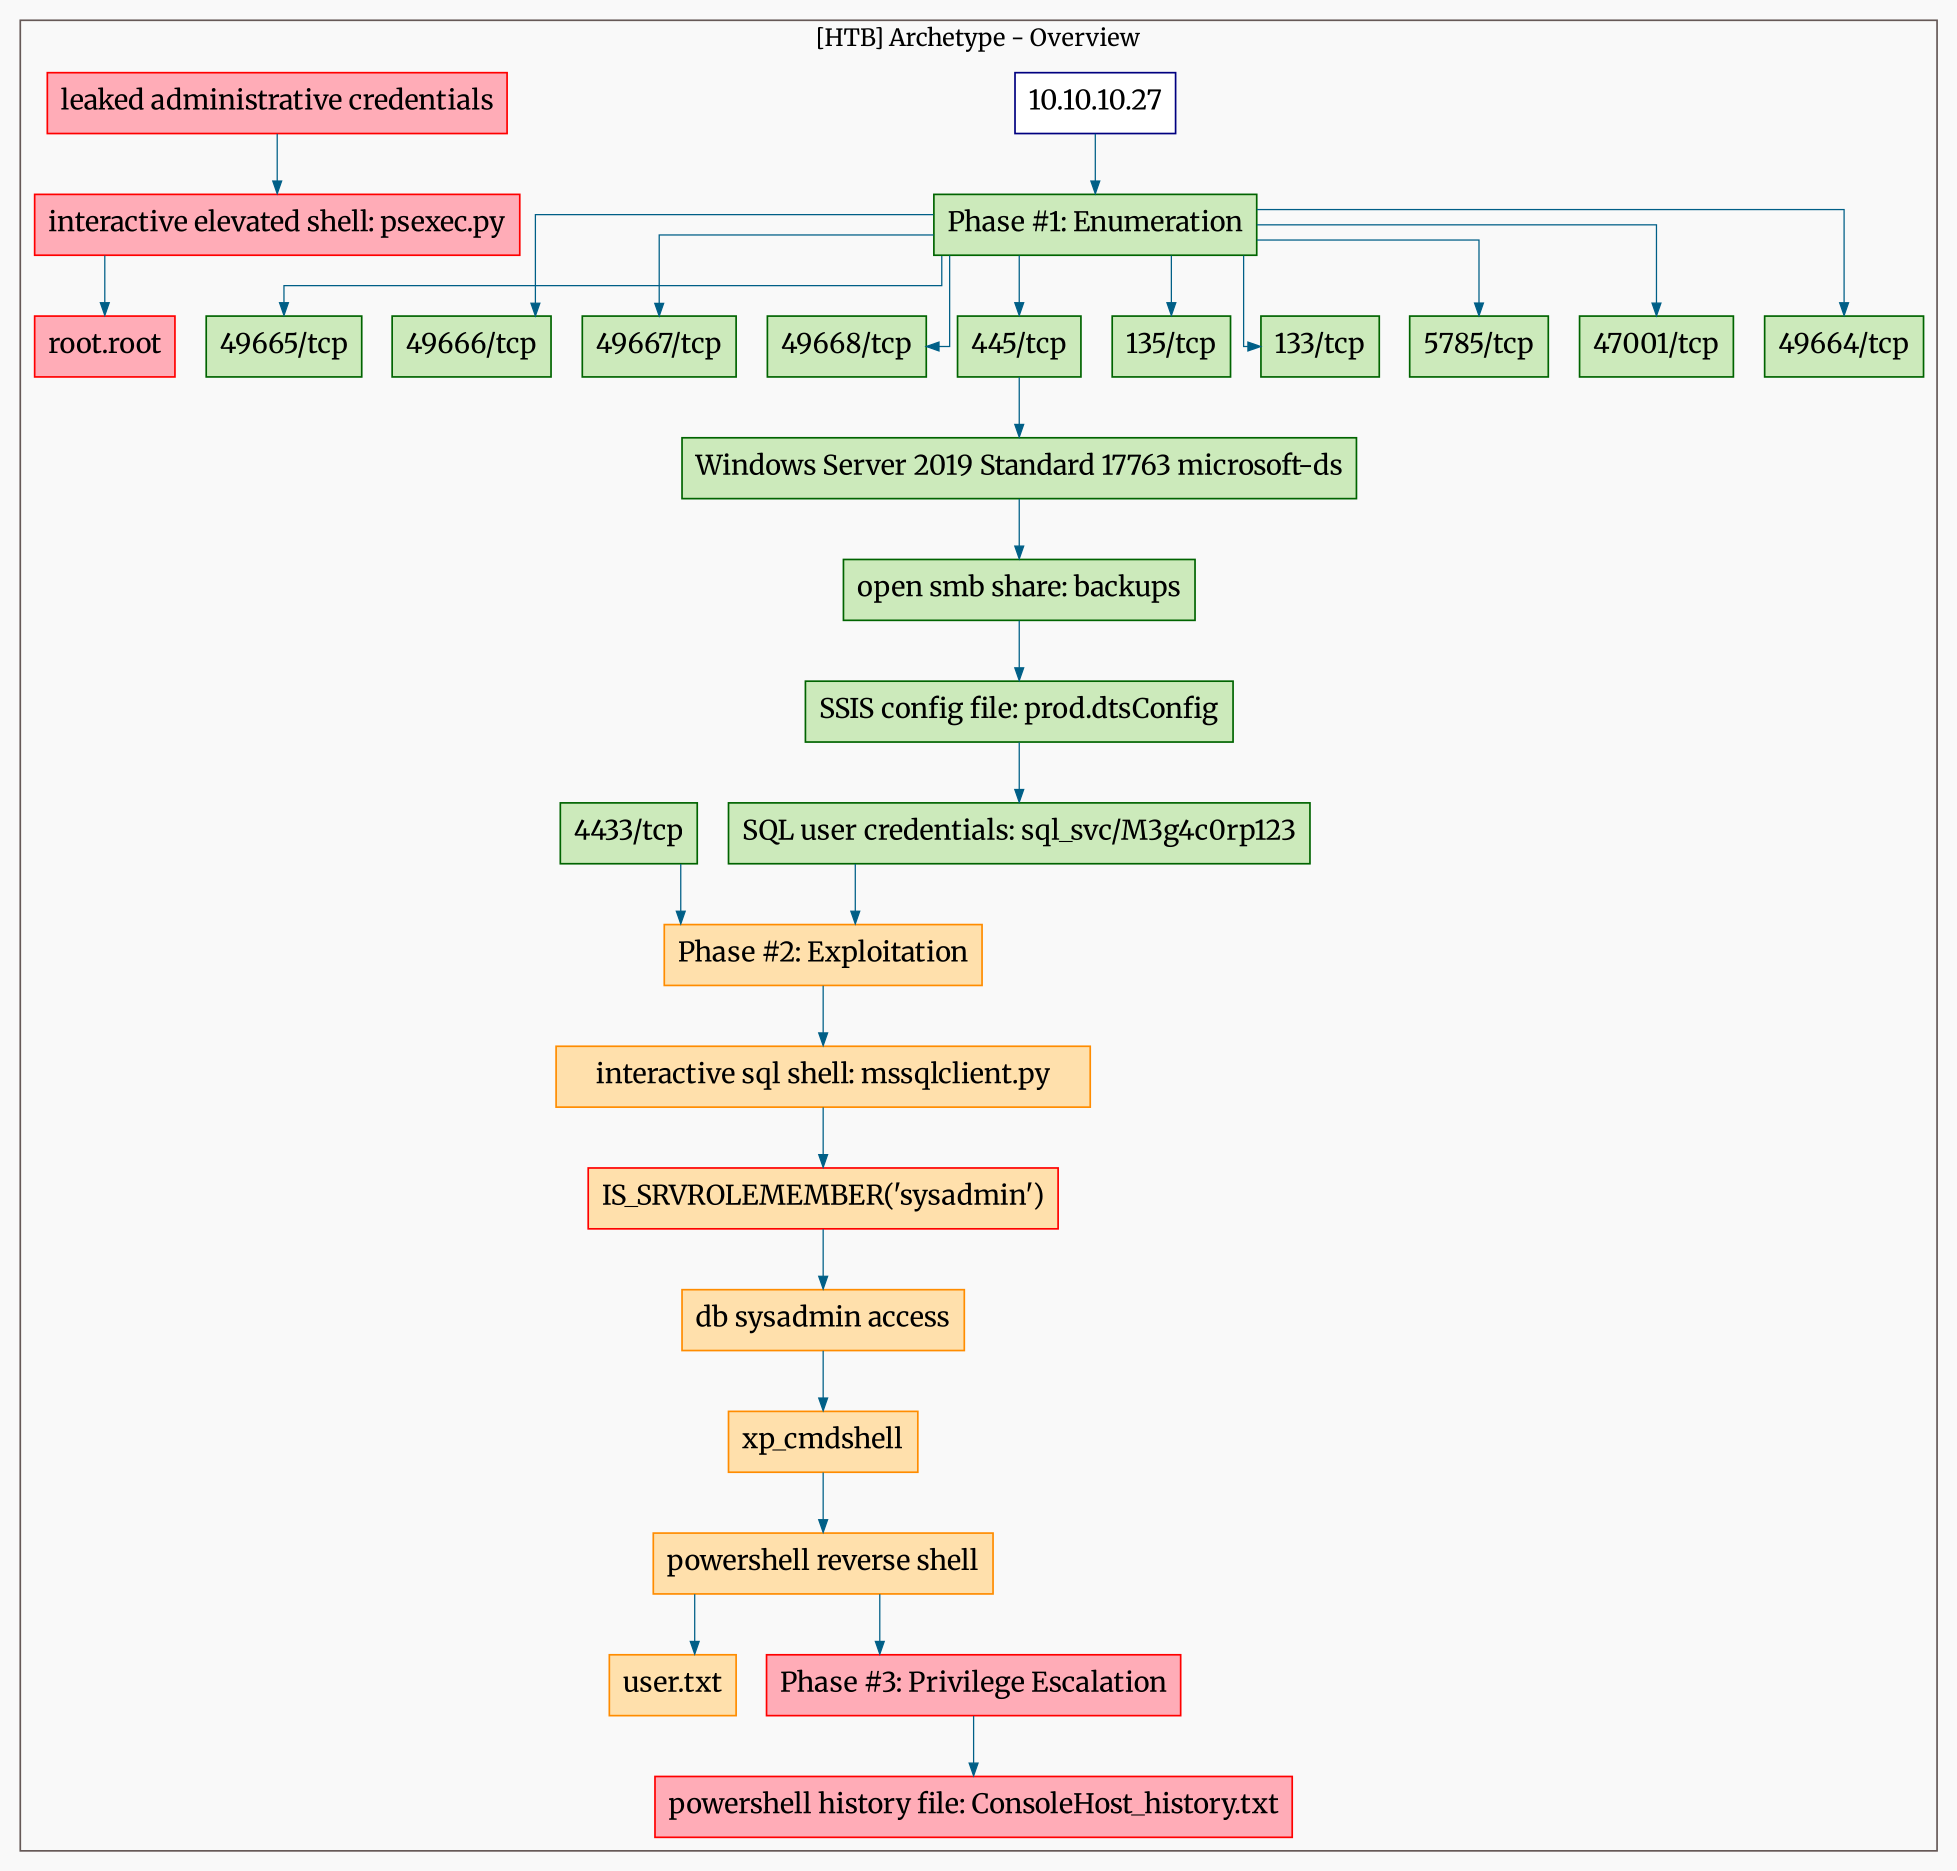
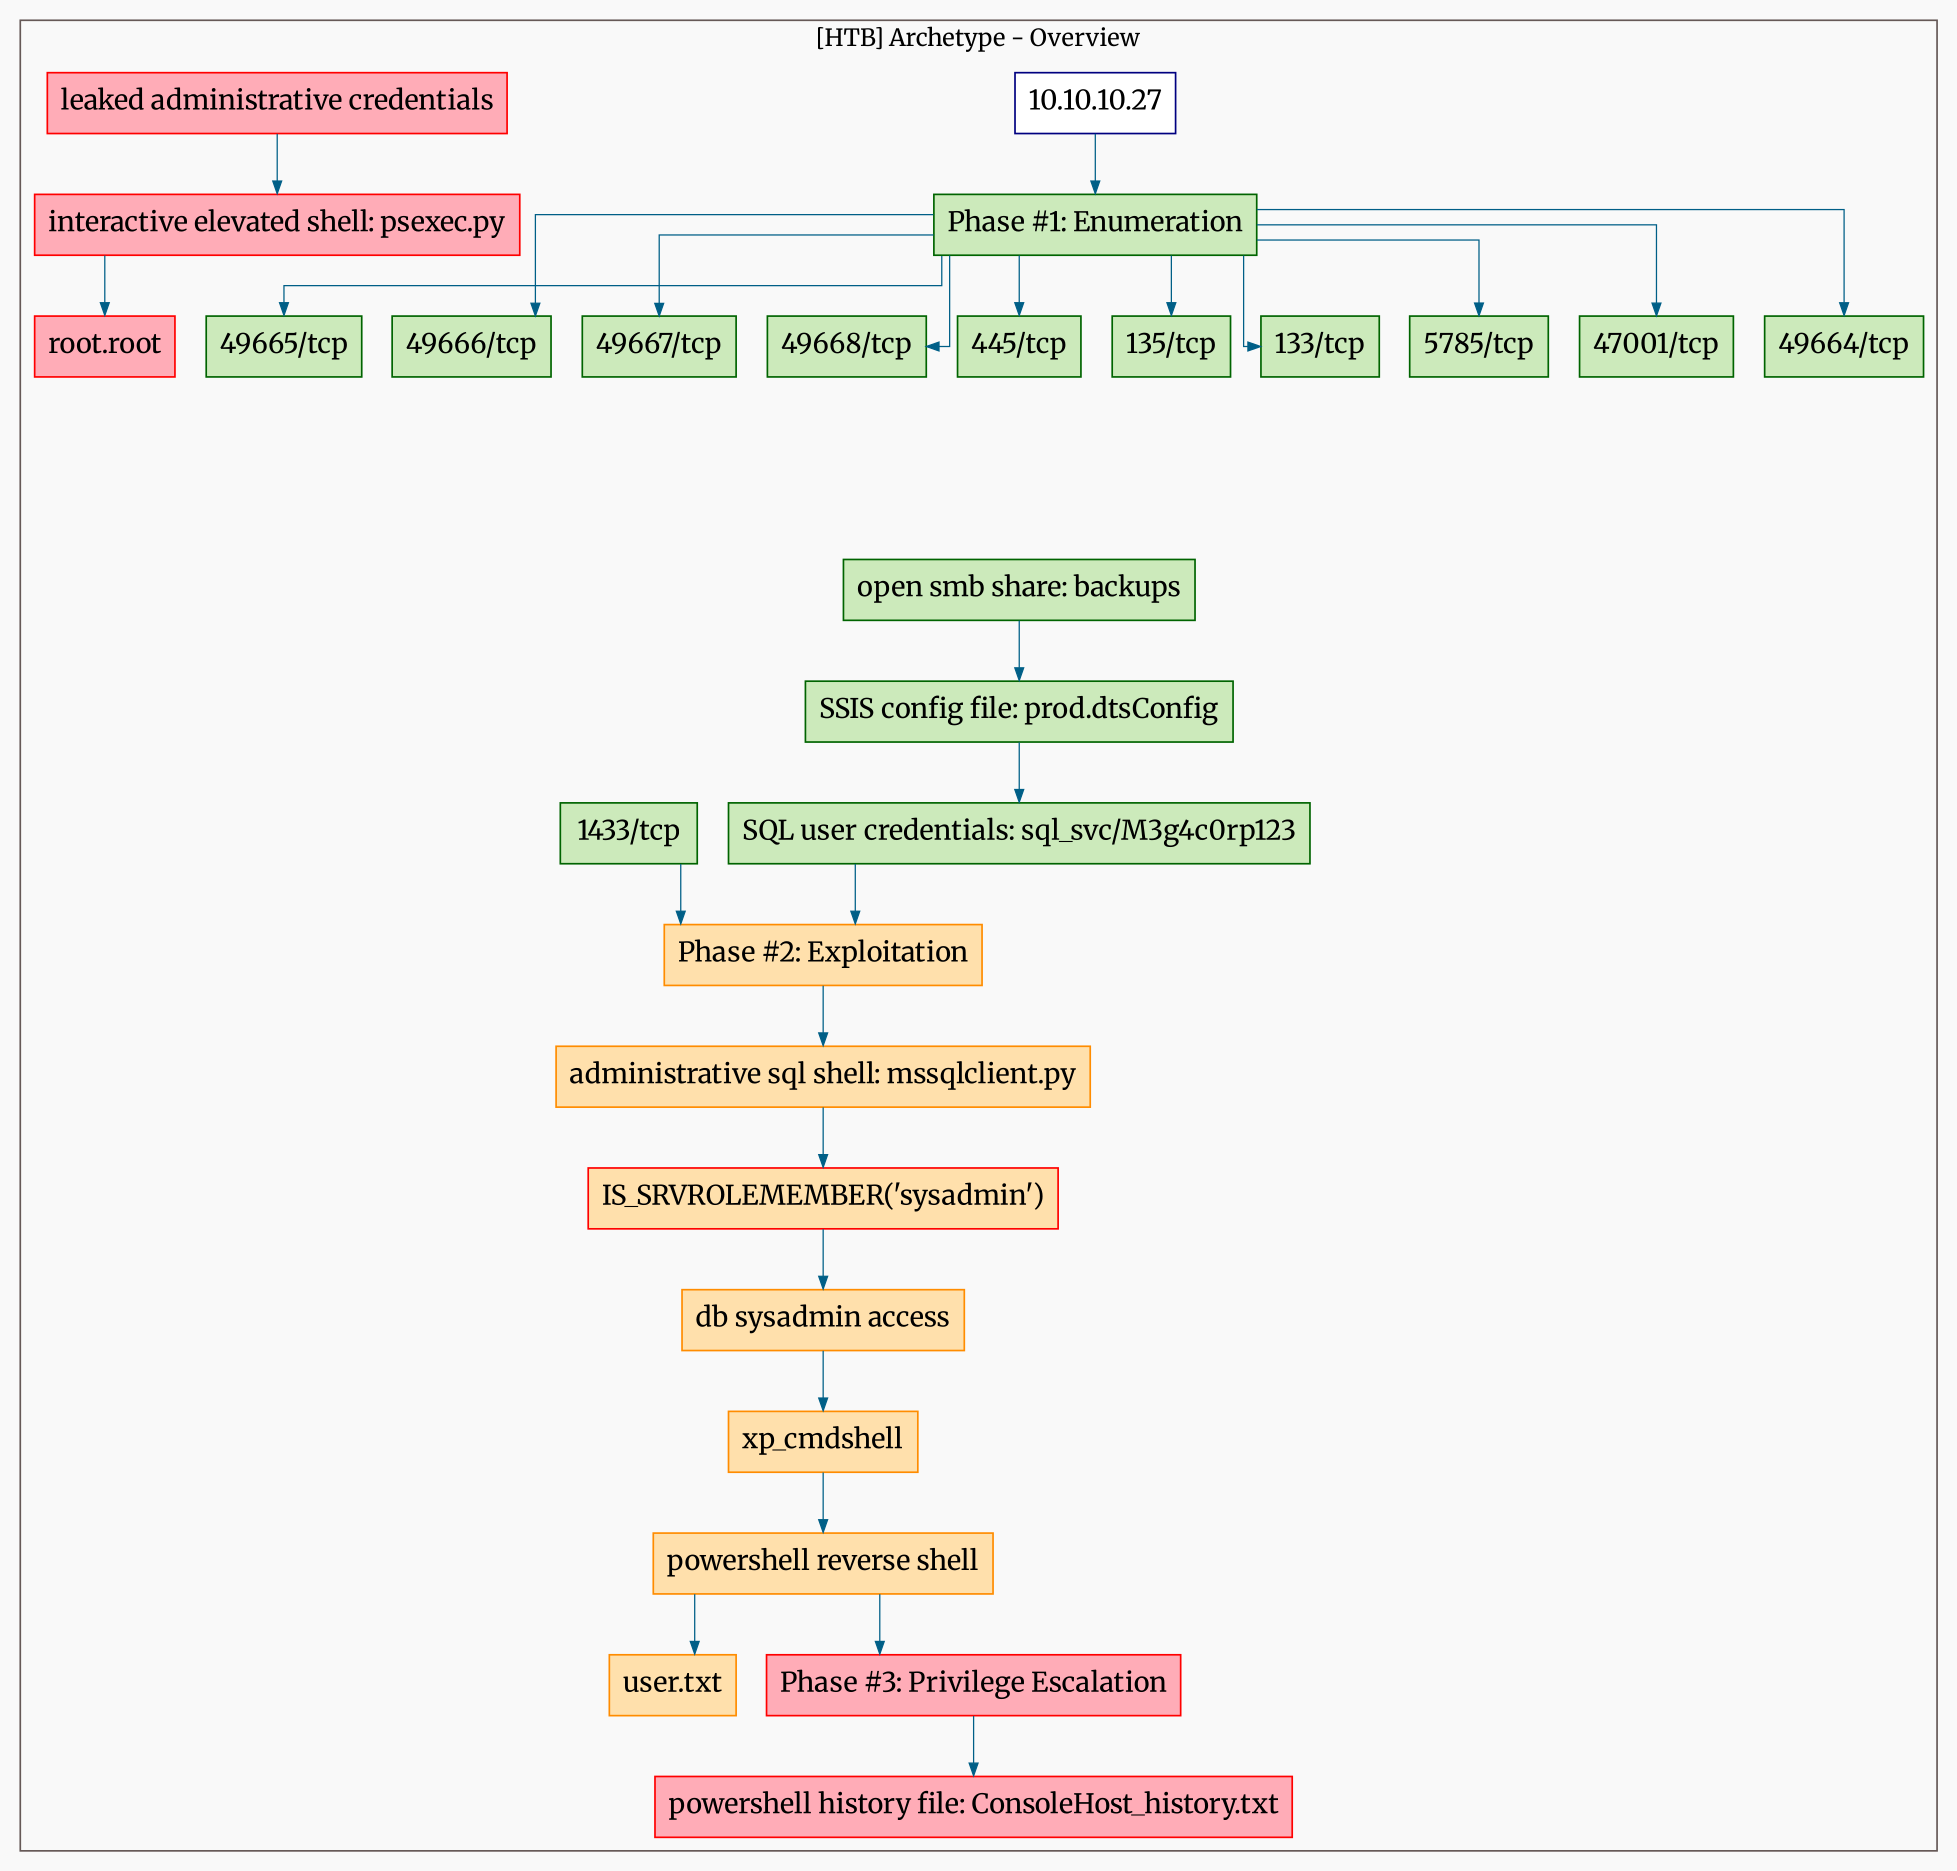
  digraph {
    bgcolor="#f9f9f9"
    fixedsize=true
    fontname=Merriweather
    nodesdictep=1.0
    splines=ortho
    node [color=darkgreen fillcolor="#cceabb" fontname=Merriweather fontsize=16 shape=box style="filled,solid"]
    edge [arrowsize=0.75 color="#005f87" fontname=Merriweather penwidth=0.75 style=solid]
    n1 [color=navyblue fillcolor="#ffffff" label="10.10.10.27" width=0.25]
    n2 [label="Phase #1: Enumeration" width=0.25]
    n3 [label="49665/tcp" width=0.25]
    n4 [label="49666/tcp" width=0.25]
    n5 [label="49667/tcp" width=0.25]
    n6 [label="49668/tcp" width=0.25]
    n7 [label="445/tcp" width=0.25]
-   n8 [label="Windows Server 2019 Standard 17763 microsoft-ds" width=0.25]
    n9 [label="open smb share: backups" width=0.25]
    n10 [label="SSIS config file: prod.dtsConfig" width=0.25]
    n11 [label="SQL user credentials: sql_svc/M3g4c0rp123" width=0.25]
    n12 [color=darkorange fillcolor="#ffe0ac" label="Phase #2: Exploitation" width=0.25]
    n13 [color=red fillcolor="#ffe0ac" label="IS_SRVROLEMEMBER('sysadmin')" width=0.25]
    n14 [color=darkorange fillcolor="#ffe0ac" label="db sysadmin access" width=0.25]
    n15 [label="135/tcp" width=0.25]
    n16 [label="133/tcp" width=0.25]
-   n17 [label="4433/tcp" width=0.25]
+   n17 [label="1433/tcp" width=0.25]
    n18 [label="5785/tcp" width=0.25]
    n19 [label="47001/tcp" width=0.25]
    n20 [label="49664/tcp" width=0.25]
    n21 [color=darkorange fillcolor="#ffe0ac" label=xp_cmdshell width=0.25]
    n22 [color=darkorange fillcolor="#ffe0ac" label="powershell reverse shell" width=0.25]
    n23 [color=darkorange fillcolor="#ffe0ac" label="user.txt" width=0.25]
    n24 [color=red fillcolor="#ffacb7" label="Phase #3: Privilege Escalation" width=0.25]
    n25 [color=red fillcolor="#ffacb7" label="powershell history file: ConsoleHost_history.txt" width=0.25]
    n26 [color=red fillcolor="#ffacb7" label="leaked administrative credentials" width=0.25]
    n27 [color=red fillcolor="#ffacb7" label="interactive elevated shell: psexec.py" width=0.25]
    n28 [color=red fillcolor="#ffacb7" label="root.root" width=0.25]
-   n29 [color=darkorange fillcolor="#ffe0ac" label="interactive sql shell: mssqlclient.py" width=0.25]
+   n29 [color=darkorange fillcolor="#ffe0ac" label="administrative sql shell: mssqlclient.py" width=0.25]
    subgraph cluster_1 {
      color="#665957"
      label="[HTB] Archetype - Overview"
      n1
      n2
      n3
      n4
      n5
      n6
      n7
-     n8
      n9
      n10
      n11
      n12
      n13
      n14
      n15
      n16
      n17
      n18
      n19
      n20
      n21
      n22
      n23
      n24
      n25
      n26
      n27
      n28
      n29
    }
    n1 -> n2
    n2 -> n3
    n2 -> n4
    n2 -> n5
    n2 -> n6
    n2 -> n7
    n2 -> n15
    n2 -> n16
    n2 -> n18
    n2 -> n19
    n2 -> n20
-   n7 -> n8
-   n8 -> n9
    n9 -> n10
    n10 -> n11
    n11 -> n12
    n12 -> n29
    n13 -> n14
    n14 -> n21
    n17 -> n12
    n21 -> n22
    n22 -> n23
    n22 -> n24
    n24 -> n25
    n26 -> n27
    n27 -> n28
    n29 -> n13
  }
